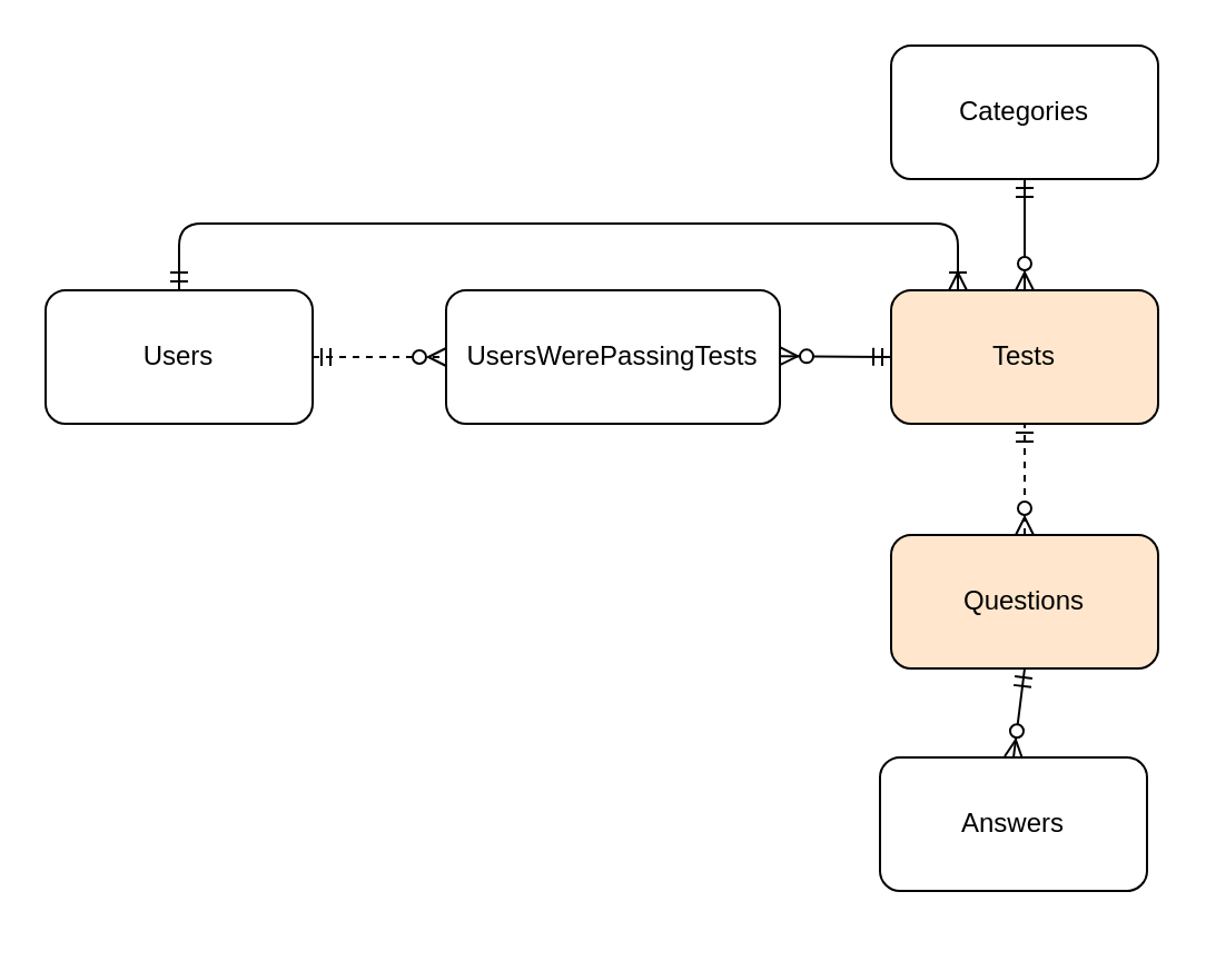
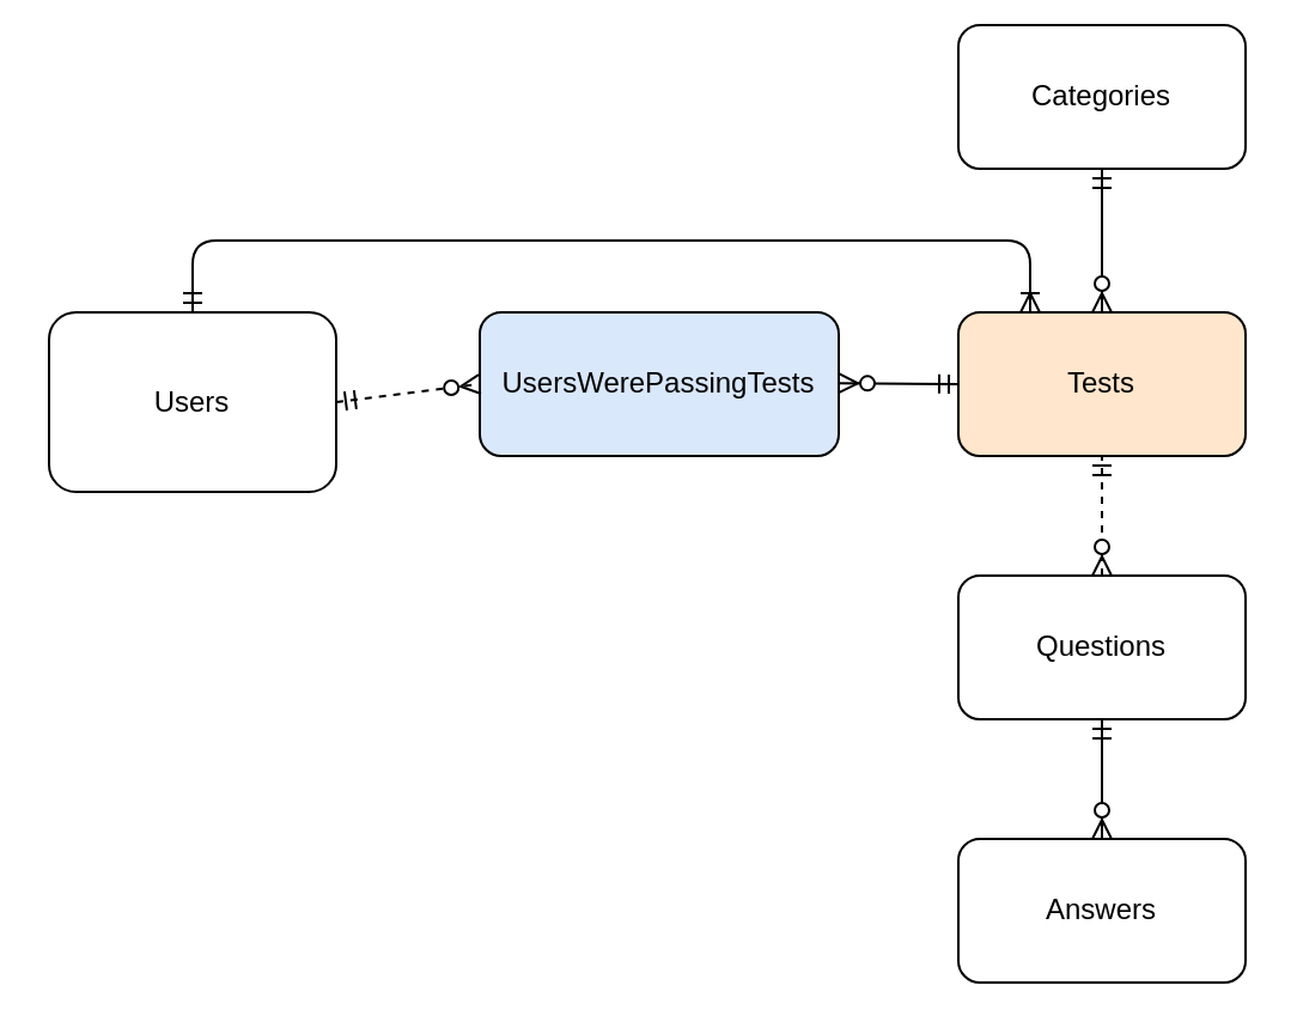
  <mxCell id="0" />
  <mxCell id="1" parent="0" />
- <mxCell id="2" value="Users" style="rounded=1;whiteSpace=wrap;html=1;" vertex="1" parent="1"><mxGeometry x="20" y="130" width="120" height="60" as="geometry" /></mxCell>
- <mxCell id="3" value="UsersWerePassingTests" style="rounded=1;whiteSpace=wrap;html=1;" vertex="1" parent="1"><mxGeometry x="200" y="130" width="150" height="60" as="geometry" /></mxCell>
+ <mxCell id="2" value="Users" style="rounded=1;whiteSpace=wrap;html=1;" vertex="1" parent="1"><mxGeometry x="20" y="130" width="120" height="75" as="geometry" /></mxCell>
+ <mxCell id="3" value="UsersWerePassingTests" style="rounded=1;whiteSpace=wrap;html=1;fillColor=#dae8fc;" vertex="1" parent="1"><mxGeometry x="200" y="130" width="150" height="60" as="geometry" /></mxCell>
  <mxCell id="4" value="Tests" style="rounded=1;whiteSpace=wrap;html=1;fillColor=#ffe6cc;" vertex="1" parent="1"><mxGeometry x="400" y="130" width="120" height="60" as="geometry" /></mxCell>
  <mxCell id="5" value="" style="endArrow=ERzeroToMany;html=1;entryX=0;entryY=0.5;entryDx=0;entryDy=0;exitX=1;exitY=0.5;exitDx=0;exitDy=0;startArrow=ERmandOne;startFill=0;endFill=1;dashed=1;" edge="1" parent="1" source="2" target="3"><mxGeometry width="50" height="50" relative="1" as="geometry"><mxPoint x="140" y="160" as="sourcePoint" /><mxPoint x="190" y="110" as="targetPoint" /></mxGeometry></mxCell>
  <mxCell id="6" value="" style="endArrow=ERzeroToMany;html=1;entryX=0;entryY=0.5;entryDx=0;entryDy=0;startArrow=ERmandOne;startFill=0;endFill=1;" edge="1" parent="1"><mxGeometry width="50" height="50" relative="1" as="geometry"><mxPoint x="400" y="160" as="sourcePoint" /><mxPoint x="350" y="159.58" as="targetPoint" /></mxGeometry></mxCell>
- <mxCell id="7" value="Questions" style="rounded=1;whiteSpace=wrap;html=1;fillColor=#ffe6cc;" vertex="1" parent="1"><mxGeometry x="400" y="240" width="120" height="60" as="geometry" /></mxCell>
+ <mxCell id="7" value="Questions" style="rounded=1;whiteSpace=wrap;html=1;" vertex="1" parent="1"><mxGeometry x="400" y="240" width="120" height="60" as="geometry" /></mxCell>
  <mxCell id="8" value="" style="endArrow=ERmandOne;html=1;exitX=0.5;exitY=0;exitDx=0;exitDy=0;entryX=0.5;entryY=1;entryDx=0;entryDy=0;startArrow=ERzeroToMany;startFill=1;endFill=0;dashed=1;" edge="1" parent="1" source="7" target="4"><mxGeometry width="50" height="50" relative="1" as="geometry"><mxPoint x="420" y="240" as="sourcePoint" /><mxPoint x="470" y="190" as="targetPoint" /></mxGeometry></mxCell>
- <mxCell id="9" value="Answers" style="rounded=1;whiteSpace=wrap;html=1;" vertex="1" parent="1"><mxGeometry x="395" y="340" width="120" height="60" as="geometry" /></mxCell>
+ <mxCell id="9" value="Answers" style="rounded=1;whiteSpace=wrap;html=1;" vertex="1" parent="1"><mxGeometry x="400" y="350" width="120" height="60" as="geometry" /></mxCell>
  <mxCell id="10" value="" style="endArrow=ERmandOne;html=1;exitX=0.5;exitY=0;exitDx=0;exitDy=0;entryX=0.5;entryY=1;entryDx=0;entryDy=0;startArrow=ERzeroToMany;startFill=1;endFill=0;" edge="1" parent="1" source="9"><mxGeometry width="50" height="50" relative="1" as="geometry"><mxPoint x="420" y="350" as="sourcePoint" /><mxPoint x="460" y="300" as="targetPoint" /></mxGeometry></mxCell>
- <mxCell id="11" value="Categories" style="rounded=1;whiteSpace=wrap;html=1;" vertex="1" parent="1"><mxGeometry x="400" y="20" width="120" height="60" as="geometry" /></mxCell>
+ <mxCell id="11" value="Categories" style="rounded=1;whiteSpace=wrap;html=1;" vertex="1" parent="1"><mxGeometry x="400" y="10" width="120" height="60" as="geometry" /></mxCell>
  <mxCell id="12" value="" style="endArrow=ERmandOne;html=1;exitX=0.5;exitY=0;exitDx=0;exitDy=0;entryX=0.5;entryY=1;entryDx=0;entryDy=0;startArrow=ERzeroToMany;startFill=1;endFill=0;" edge="1" parent="1" target="11"><mxGeometry width="50" height="50" relative="1" as="geometry"><mxPoint x="460" y="130" as="sourcePoint" /><mxPoint x="470" y="80" as="targetPoint" /></mxGeometry></mxCell>
  <mxCell id="13" value="" style="endArrow=ERoneToMany;html=1;exitX=0.5;exitY=0;exitDx=0;exitDy=0;entryX=0.25;entryY=0;entryDx=0;entryDy=0;startArrow=ERmandOne;startFill=0;endFill=0;" edge="1" parent="1" source="2" target="4"><mxGeometry width="50" height="50" relative="1" as="geometry"><mxPoint x="140" y="80" as="sourcePoint" /><mxPoint x="200" y="50" as="targetPoint" /><Array as="points"><mxPoint x="80" y="100" /><mxPoint x="430" y="100" /></Array></mxGeometry></mxCell>
